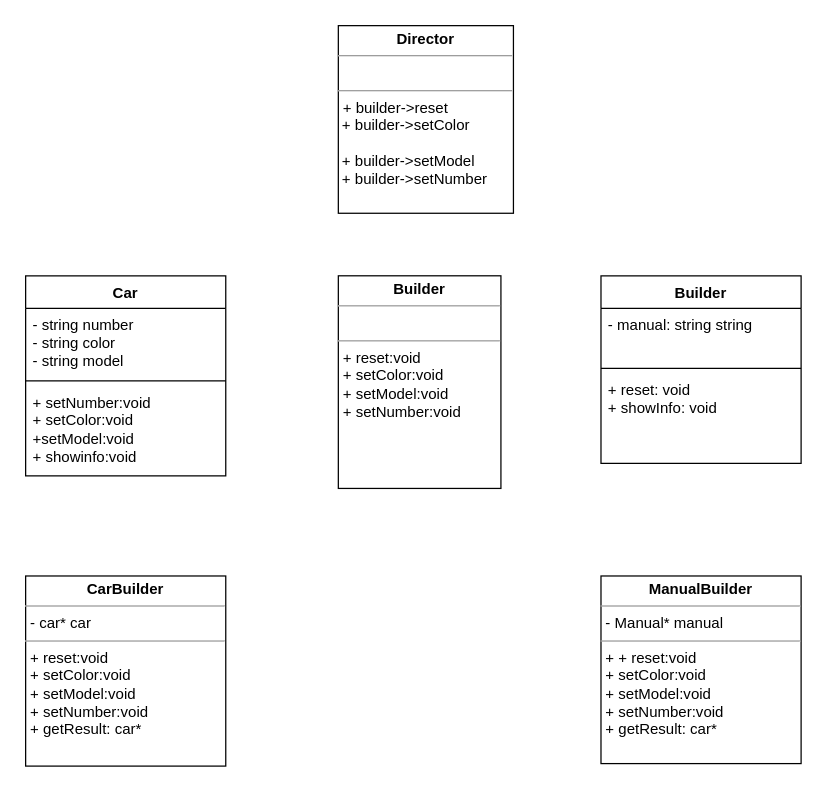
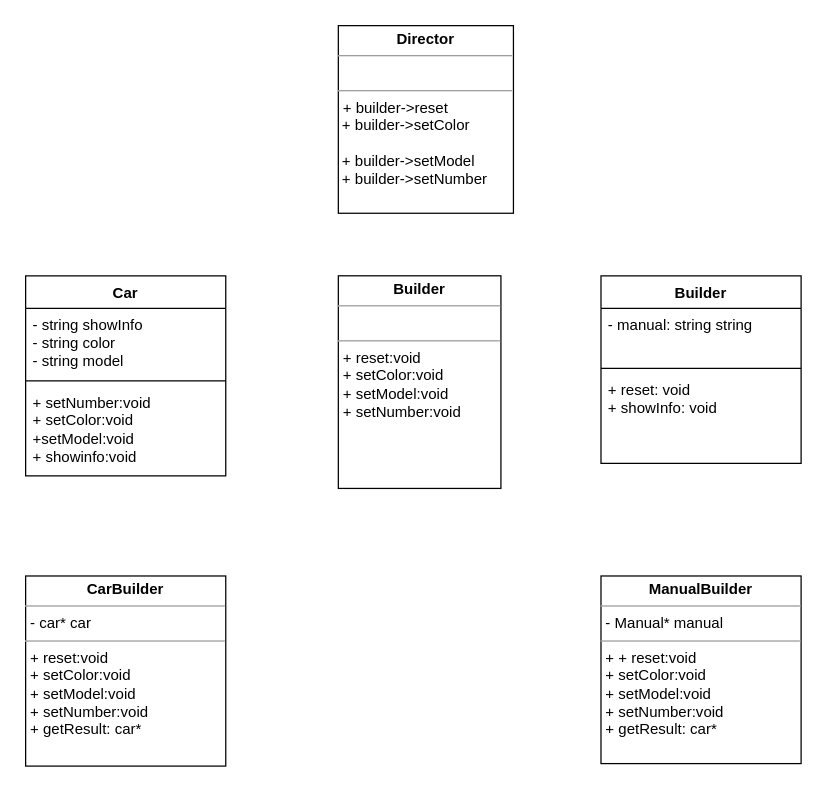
  <mxCell id="0" />
  <mxCell id="1" parent="0" />
  <mxCell id="2" value="Car" style="swimlane;fontStyle=1;align=center;verticalAlign=top;childLayout=stackLayout;horizontal=1;startSize=26;horizontalStack=0;resizeParent=1;resizeParentMax=0;resizeLast=0;collapsible=1;marginBottom=0;whiteSpace=wrap;html=1;" vertex="1" parent="1"><mxGeometry x="20" y="220" width="160" height="160" as="geometry" /></mxCell>
- <mxCell id="3" value="- string number&lt;br&gt;- string color&lt;br&gt;- string model" style="text;strokeColor=none;fillColor=none;align=left;verticalAlign=top;spacingLeft=4;spacingRight=4;overflow=hidden;rotatable=0;points=[[0,0.5],[1,0.5]];portConstraint=eastwest;whiteSpace=wrap;html=1;" vertex="1" parent="2"><mxGeometry y="26" width="160" height="54" as="geometry" /></mxCell>
+ <mxCell id="3" value="- string showInfo&lt;br&gt;- string color&lt;br&gt;- string model" style="text;strokeColor=none;fillColor=none;align=left;verticalAlign=top;spacingLeft=4;spacingRight=4;overflow=hidden;rotatable=0;points=[[0,0.5],[1,0.5]];portConstraint=eastwest;whiteSpace=wrap;html=1;" vertex="1" parent="2"><mxGeometry y="26" width="160" height="54" as="geometry" /></mxCell>
  <mxCell id="4" value="" style="line;strokeWidth=1;fillColor=none;align=left;verticalAlign=middle;spacingTop=-1;spacingLeft=3;spacingRight=3;rotatable=0;labelPosition=right;points=[];portConstraint=eastwest;strokeColor=inherit;" vertex="1" parent="2"><mxGeometry y="80" width="160" height="8" as="geometry" /></mxCell>
  <mxCell id="5" value="+ setNumber:void&lt;br&gt;+ setColor:void&lt;br&gt;+setModel:void&lt;br&gt;+ showinfo:void" style="text;strokeColor=none;fillColor=none;align=left;verticalAlign=top;spacingLeft=4;spacingRight=4;overflow=hidden;rotatable=0;points=[[0,0.5],[1,0.5]];portConstraint=eastwest;whiteSpace=wrap;html=1;" vertex="1" parent="2"><mxGeometry y="88" width="160" height="72" as="geometry" /></mxCell>
  <mxCell id="6" value="Builder" style="swimlane;fontStyle=1;align=center;verticalAlign=top;childLayout=stackLayout;horizontal=1;startSize=26;horizontalStack=0;resizeParent=1;resizeParentMax=0;resizeLast=0;collapsible=1;marginBottom=0;whiteSpace=wrap;html=1;" vertex="1" parent="1"><mxGeometry x="480" y="220" width="160" height="150" as="geometry" /></mxCell>
  <mxCell id="7" value="- manual: string string" style="text;strokeColor=none;fillColor=none;align=left;verticalAlign=top;spacingLeft=4;spacingRight=4;overflow=hidden;rotatable=0;points=[[0,0.5],[1,0.5]];portConstraint=eastwest;whiteSpace=wrap;html=1;" vertex="1" parent="6"><mxGeometry y="26" width="160" height="44" as="geometry" /></mxCell>
  <mxCell id="8" value="" style="line;strokeWidth=1;fillColor=none;align=left;verticalAlign=middle;spacingTop=-1;spacingLeft=3;spacingRight=3;rotatable=0;labelPosition=right;points=[];portConstraint=eastwest;strokeColor=inherit;" vertex="1" parent="6"><mxGeometry y="70" width="160" height="8" as="geometry" /></mxCell>
  <mxCell id="9" value="+ reset: void&lt;br&gt;+ showInfo: void" style="text;strokeColor=none;fillColor=none;align=left;verticalAlign=top;spacingLeft=4;spacingRight=4;overflow=hidden;rotatable=0;points=[[0,0.5],[1,0.5]];portConstraint=eastwest;whiteSpace=wrap;html=1;" vertex="1" parent="6"><mxGeometry y="78" width="160" height="72" as="geometry" /></mxCell>
  <mxCell id="10" value="&lt;p style=&quot;margin:0px;margin-top:4px;text-align:center;&quot;&gt;&lt;b&gt;Builder&lt;/b&gt;&lt;/p&gt;&lt;hr size=&quot;1&quot;&gt;&lt;p style=&quot;margin:0px;margin-left:4px;&quot;&gt;&lt;br&gt;&lt;/p&gt;&lt;hr size=&quot;1&quot;&gt;&lt;p style=&quot;margin:0px;margin-left:4px;&quot;&gt;+ reset:void&lt;/p&gt;&lt;p style=&quot;margin:0px;margin-left:4px;&quot;&gt;+ setColor:void&lt;/p&gt;&lt;p style=&quot;margin:0px;margin-left:4px;&quot;&gt;+ setModel:void&lt;/p&gt;&lt;p style=&quot;margin:0px;margin-left:4px;&quot;&gt;+ setNumber:void&lt;/p&gt;&lt;p style=&quot;margin:0px;margin-left:4px;&quot;&gt;&lt;br&gt;&lt;/p&gt;" style="verticalAlign=top;align=left;overflow=fill;fontSize=12;fontFamily=Helvetica;html=1;whiteSpace=wrap;" vertex="1" parent="1"><mxGeometry x="270" y="220" width="130" height="170" as="geometry" /></mxCell>
  <mxCell id="11" value="&lt;p style=&quot;margin:0px;margin-top:4px;text-align:center;&quot;&gt;&lt;b&gt;CarBuilder&lt;/b&gt;&lt;/p&gt;&lt;hr size=&quot;1&quot;&gt;&lt;p style=&quot;margin:0px;margin-left:4px;&quot;&gt;- car* car&lt;/p&gt;&lt;hr size=&quot;1&quot;&gt;&lt;p style=&quot;border-color: var(--border-color); margin: 0px 0px 0px 4px;&quot;&gt;+ reset:void&lt;/p&gt;&lt;p style=&quot;border-color: var(--border-color); margin: 0px 0px 0px 4px;&quot;&gt;+ setColor:void&lt;/p&gt;&lt;p style=&quot;border-color: var(--border-color); margin: 0px 0px 0px 4px;&quot;&gt;+ setModel:void&lt;/p&gt;&lt;p style=&quot;border-color: var(--border-color); margin: 0px 0px 0px 4px;&quot;&gt;+ setNumber:void&lt;/p&gt;&lt;p style=&quot;border-color: var(--border-color); margin: 0px 0px 0px 4px;&quot;&gt;+ getResult: car*&lt;/p&gt;" style="verticalAlign=top;align=left;overflow=fill;fontSize=12;fontFamily=Helvetica;html=1;whiteSpace=wrap;" vertex="1" parent="1"><mxGeometry x="20" y="460" width="160" height="152" as="geometry" /></mxCell>
  <mxCell id="12" value="&lt;p style=&quot;margin:0px;margin-top:4px;text-align:center;&quot;&gt;&lt;b&gt;ManualBuilder&lt;/b&gt;&lt;/p&gt;&lt;hr size=&quot;1&quot;&gt;&lt;p style=&quot;margin:0px;margin-left:4px;&quot;&gt;- Manual* manual&lt;/p&gt;&lt;hr size=&quot;1&quot;&gt;&lt;p style=&quot;margin:0px;margin-left:4px;&quot;&gt;+&amp;nbsp;+ reset:void&lt;/p&gt;&lt;p style=&quot;border-color: var(--border-color); margin: 0px 0px 0px 4px;&quot;&gt;+ setColor:void&lt;/p&gt;&lt;p style=&quot;border-color: var(--border-color); margin: 0px 0px 0px 4px;&quot;&gt;+ setModel:void&lt;/p&gt;&lt;p style=&quot;border-color: var(--border-color); margin: 0px 0px 0px 4px;&quot;&gt;+ setNumber:void&lt;/p&gt;&lt;p style=&quot;border-color: var(--border-color); margin: 0px 0px 0px 4px;&quot;&gt;+ getResult: car*&lt;/p&gt;" style="verticalAlign=top;align=left;overflow=fill;fontSize=12;fontFamily=Helvetica;html=1;whiteSpace=wrap;" vertex="1" parent="1"><mxGeometry x="480" y="460" width="160" height="150" as="geometry" /></mxCell>
  <mxCell id="13" value="&lt;p style=&quot;margin:0px;margin-top:4px;text-align:center;&quot;&gt;&lt;b&gt;Director&lt;/b&gt;&lt;/p&gt;&lt;hr size=&quot;1&quot;&gt;&lt;p style=&quot;margin:0px;margin-left:4px;&quot;&gt;&lt;br&gt;&lt;/p&gt;&lt;hr size=&quot;1&quot;&gt;&lt;p style=&quot;border-color: var(--border-color); margin: 0px 0px 0px 4px;&quot;&gt;+ builder-&amp;gt;reset&lt;span style=&quot;background-color: initial;&quot;&gt;&amp;nbsp;&lt;/span&gt;&lt;/p&gt;&amp;nbsp;+ builder-&amp;gt;&lt;span style=&quot;background-color: initial;&quot;&gt;setColor&lt;/span&gt;&lt;br&gt;&lt;p style=&quot;border-color: var(--border-color); margin: 0px 0px 0px 4px;&quot;&gt;&amp;nbsp;&lt;/p&gt;&amp;nbsp;+ builder-&amp;gt;&lt;span style=&quot;background-color: initial;&quot;&gt;setModel&lt;br&gt;&lt;/span&gt;&amp;nbsp;+ builder-&amp;gt;&lt;span style=&quot;background-color: initial;&quot;&gt;setNumber&lt;/span&gt;&lt;br&gt;&lt;p style=&quot;border-color: var(--border-color); margin: 0px 0px 0px 4px;&quot;&gt;&lt;br style=&quot;border-color: var(--border-color);&quot;&gt;&lt;/p&gt;" style="verticalAlign=top;align=left;overflow=fill;fontSize=12;fontFamily=Helvetica;html=1;whiteSpace=wrap;" vertex="1" parent="1"><mxGeometry x="270" y="20" width="140" height="150" as="geometry" /></mxCell>
